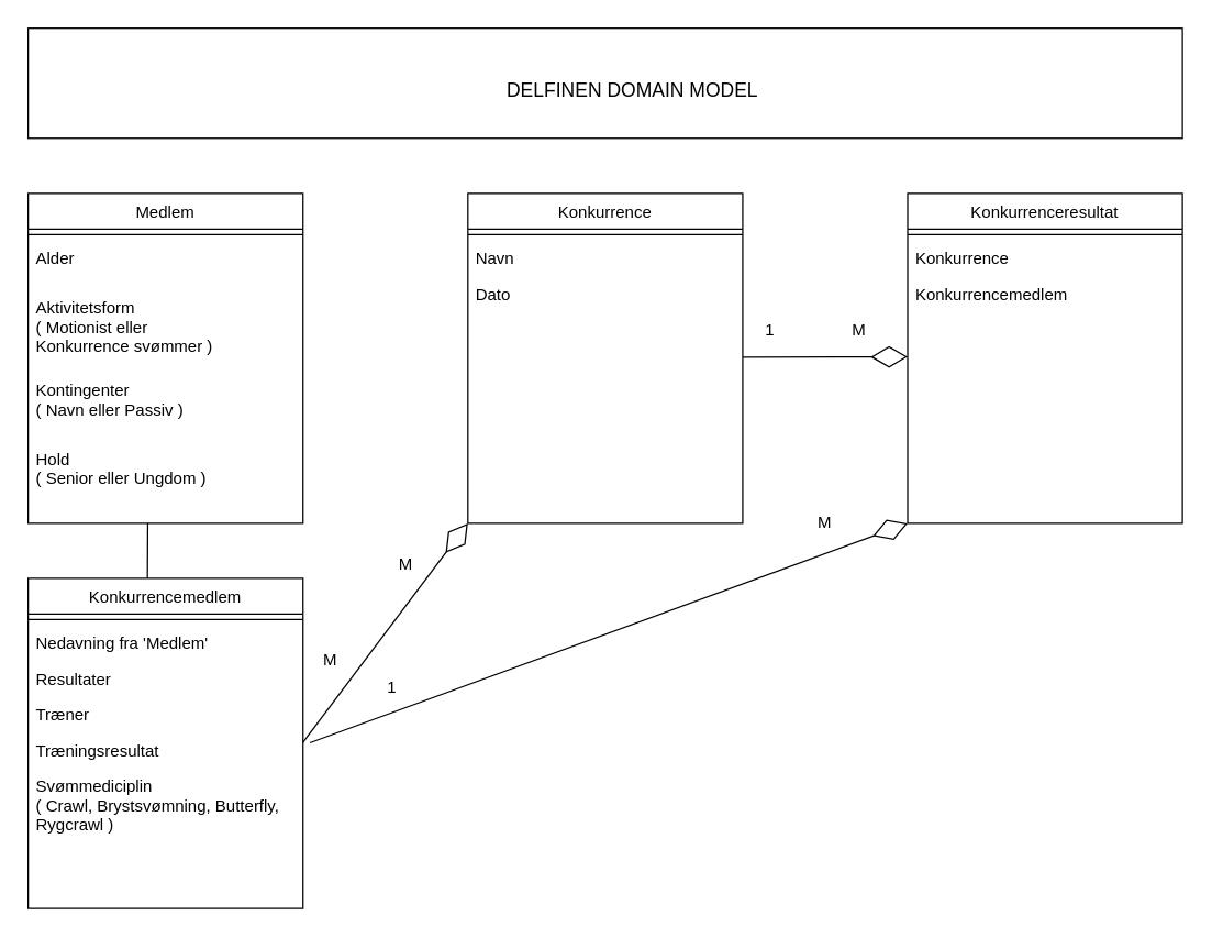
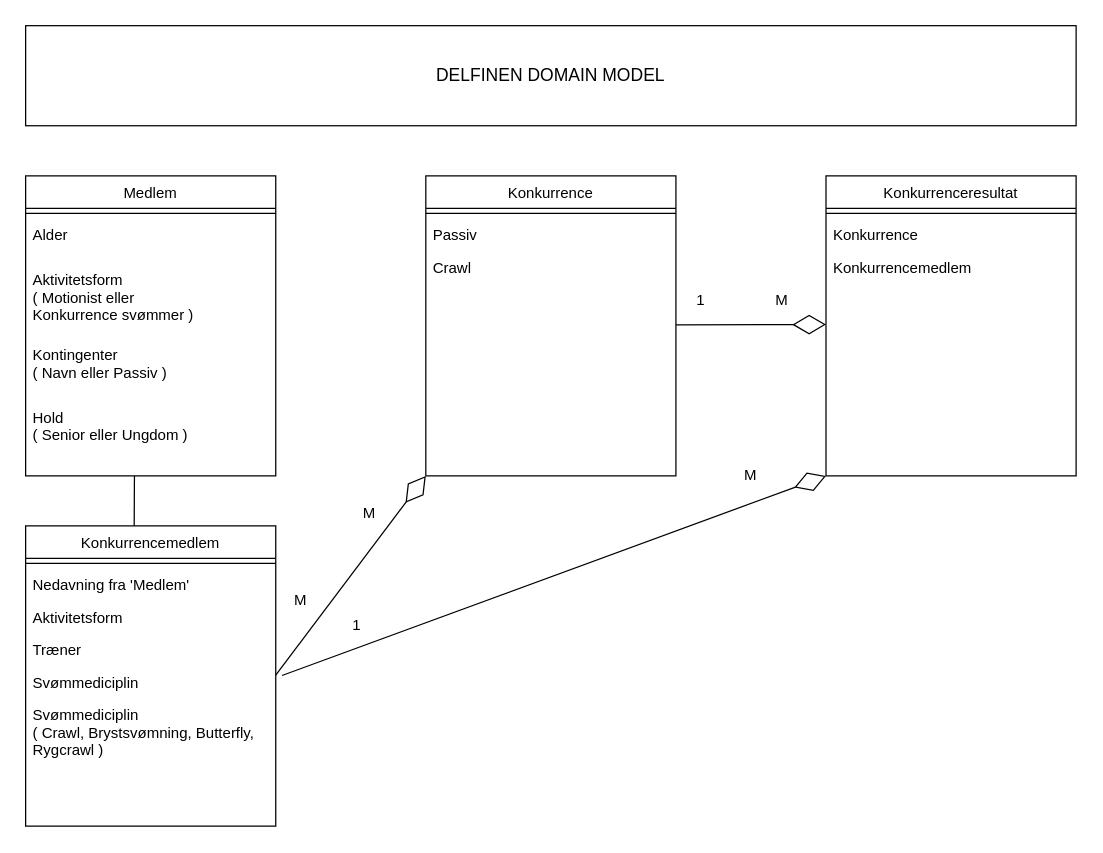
  <mxCell id="0" />
  <mxCell id="1" parent="0" />
  <mxCell id="2" value="Medlem" style="swimlane;fontStyle=0;align=center;verticalAlign=top;childLayout=stackLayout;horizontal=1;startSize=26;horizontalStack=0;resizeParent=1;resizeLast=0;collapsible=1;marginBottom=0;rounded=0;shadow=0;strokeWidth=1;" parent="1" vertex="1"><mxGeometry x="20" y="140" width="200" height="240" as="geometry"><mxRectangle x="230" y="140" width="160" height="26" as="alternateBounds" /></mxGeometry></mxCell>
  <mxCell id="3" value="" style="line;html=1;strokeWidth=1;align=left;verticalAlign=middle;spacingTop=-1;spacingLeft=3;spacingRight=3;rotatable=0;labelPosition=right;points=[];portConstraint=eastwest;" parent="2" vertex="1"><mxGeometry y="26" width="200" height="8" as="geometry" /></mxCell>
  <mxCell id="4" value="Alder" style="text;align=left;verticalAlign=top;spacingLeft=4;spacingRight=4;overflow=hidden;rotatable=0;points=[[0,0.5],[1,0.5]];portConstraint=eastwest;" parent="2" vertex="1"><mxGeometry y="34" width="200" height="36" as="geometry" /></mxCell>
  <mxCell id="5" value="Aktivitetsform  &#10;( Motionist eller&#10;Konkurrence svømmer )" style="text;align=left;verticalAlign=top;spacingLeft=4;spacingRight=4;overflow=hidden;rotatable=0;points=[[0,0.5],[1,0.5]];portConstraint=eastwest;" parent="2" vertex="1"><mxGeometry y="70" width="200" height="60" as="geometry" /></mxCell>
  <mxCell id="6" value="Kontingenter&#10;( Navn eller Passiv )" style="text;align=left;verticalAlign=top;spacingLeft=4;spacingRight=4;overflow=hidden;rotatable=0;points=[[0,0.5],[1,0.5]];portConstraint=eastwest;" parent="2" vertex="1"><mxGeometry y="130" width="200" height="50" as="geometry" /></mxCell>
  <mxCell id="7" value="Hold  &#10;( Senior eller Ungdom )" style="text;align=left;verticalAlign=top;spacingLeft=4;spacingRight=4;overflow=hidden;rotatable=0;points=[[0,0.5],[1,0.5]];portConstraint=eastwest;" parent="2" vertex="1"><mxGeometry y="180" width="200" height="50" as="geometry" /></mxCell>
  <mxCell id="8" value="" style="rounded=0;whiteSpace=wrap;html=1;" parent="1" vertex="1"><mxGeometry x="20" y="20" width="840" height="80" as="geometry" /></mxCell>
- <mxCell id="9" value="&lt;font style=&quot;font-size: 14px&quot;&gt;DELFINEN DOMAIN MODEL&lt;/font&gt;" style="text;html=1;strokeColor=none;fillColor=none;align=center;verticalAlign=middle;whiteSpace=wrap;rounded=0;" parent="1" vertex="1"><mxGeometry x="295" y="55" width="330" height="20" as="geometry" /></mxCell>
+ <mxCell id="9" value="&lt;font style=&quot;font-size: 14px&quot;&gt;DELFINEN DOMAIN MODEL&lt;/font&gt;" style="text;html=1;strokeColor=none;fillColor=none;align=center;verticalAlign=middle;whiteSpace=wrap;rounded=0;" parent="1" vertex="1"><mxGeometry x="275" y="50" width="330" height="20" as="geometry" /></mxCell>
  <mxCell id="10" value="Konkurrenceresultat" style="swimlane;fontStyle=0;align=center;verticalAlign=top;childLayout=stackLayout;horizontal=1;startSize=26;horizontalStack=0;resizeParent=1;resizeLast=0;collapsible=1;marginBottom=0;rounded=0;shadow=0;strokeWidth=1;" parent="1" vertex="1"><mxGeometry x="660" y="140" width="200" height="240" as="geometry"><mxRectangle x="230" y="140" width="160" height="26" as="alternateBounds" /></mxGeometry></mxCell>
  <mxCell id="11" value="" style="line;html=1;strokeWidth=1;align=left;verticalAlign=middle;spacingTop=-1;spacingLeft=3;spacingRight=3;rotatable=0;labelPosition=right;points=[];portConstraint=eastwest;" parent="10" vertex="1"><mxGeometry y="26" width="200" height="8" as="geometry" /></mxCell>
  <mxCell id="12" value="Konkurrence" style="text;align=left;verticalAlign=top;spacingLeft=4;spacingRight=4;overflow=hidden;rotatable=0;points=[[0,0.5],[1,0.5]];portConstraint=eastwest;" parent="10" vertex="1"><mxGeometry y="34" width="200" height="26" as="geometry" /></mxCell>
  <mxCell id="13" value="Konkurrencemedlem" style="text;align=left;verticalAlign=top;spacingLeft=4;spacingRight=4;overflow=hidden;rotatable=0;points=[[0,0.5],[1,0.5]];portConstraint=eastwest;" vertex="1" parent="10"><mxGeometry y="60" width="200" height="26" as="geometry" /></mxCell>
  <mxCell id="14" value="Konkurrence" style="swimlane;fontStyle=0;align=center;verticalAlign=top;childLayout=stackLayout;horizontal=1;startSize=26;horizontalStack=0;resizeParent=1;resizeLast=0;collapsible=1;marginBottom=0;rounded=0;shadow=0;strokeWidth=1;" parent="1" vertex="1"><mxGeometry x="340" y="140" width="200" height="240" as="geometry"><mxRectangle x="230" y="140" width="160" height="26" as="alternateBounds" /></mxGeometry></mxCell>
  <mxCell id="15" value="" style="line;html=1;strokeWidth=1;align=left;verticalAlign=middle;spacingTop=-1;spacingLeft=3;spacingRight=3;rotatable=0;labelPosition=right;points=[];portConstraint=eastwest;" parent="14" vertex="1"><mxGeometry y="26" width="200" height="8" as="geometry" /></mxCell>
- <mxCell id="16" value="Navn " style="text;align=left;verticalAlign=top;spacingLeft=4;spacingRight=4;overflow=hidden;rotatable=0;points=[[0,0.5],[1,0.5]];portConstraint=eastwest;" vertex="1" parent="14"><mxGeometry y="34" width="200" height="26" as="geometry" /></mxCell>
- <mxCell id="17" value="Dato" style="text;align=left;verticalAlign=top;spacingLeft=4;spacingRight=4;overflow=hidden;rotatable=0;points=[[0,0.5],[1,0.5]];portConstraint=eastwest;" vertex="1" parent="14"><mxGeometry y="60" width="200" height="26" as="geometry" /></mxCell>
+ <mxCell id="16" value="Passiv " style="text;align=left;verticalAlign=top;spacingLeft=4;spacingRight=4;overflow=hidden;rotatable=0;points=[[0,0.5],[1,0.5]];portConstraint=eastwest;" vertex="1" parent="14"><mxGeometry y="34" width="200" height="26" as="geometry" /></mxCell>
+ <mxCell id="17" value="Crawl" style="text;align=left;verticalAlign=top;spacingLeft=4;spacingRight=4;overflow=hidden;rotatable=0;points=[[0,0.5],[1,0.5]];portConstraint=eastwest;" vertex="1" parent="14"><mxGeometry y="60" width="200" height="26" as="geometry" /></mxCell>
  <mxCell id="18" value="Konkurrencemedlem" style="swimlane;fontStyle=0;align=center;verticalAlign=top;childLayout=stackLayout;horizontal=1;startSize=26;horizontalStack=0;resizeParent=1;resizeLast=0;collapsible=1;marginBottom=0;rounded=0;shadow=0;strokeWidth=1;" parent="1" vertex="1"><mxGeometry x="20" y="420" width="200" height="240" as="geometry"><mxRectangle x="230" y="140" width="160" height="26" as="alternateBounds" /></mxGeometry></mxCell>
  <mxCell id="19" value="" style="line;html=1;strokeWidth=1;align=left;verticalAlign=middle;spacingTop=-1;spacingLeft=3;spacingRight=3;rotatable=0;labelPosition=right;points=[];portConstraint=eastwest;" parent="18" vertex="1"><mxGeometry y="26" width="200" height="8" as="geometry" /></mxCell>
  <mxCell id="20" value="Nedavning fra 'Medlem'" style="text;align=left;verticalAlign=top;spacingLeft=4;spacingRight=4;overflow=hidden;rotatable=0;points=[[0,0.5],[1,0.5]];portConstraint=eastwest;" parent="18" vertex="1"><mxGeometry y="34" width="200" height="26" as="geometry" /></mxCell>
- <mxCell id="21" value="Resultater" style="text;align=left;verticalAlign=top;spacingLeft=4;spacingRight=4;overflow=hidden;rotatable=0;points=[[0,0.5],[1,0.5]];portConstraint=eastwest;" parent="18" vertex="1"><mxGeometry y="60" width="200" height="26" as="geometry" /></mxCell>
+ <mxCell id="21" value="Aktivitetsform" style="text;align=left;verticalAlign=top;spacingLeft=4;spacingRight=4;overflow=hidden;rotatable=0;points=[[0,0.5],[1,0.5]];portConstraint=eastwest;" parent="18" vertex="1"><mxGeometry y="60" width="200" height="26" as="geometry" /></mxCell>
  <mxCell id="22" value="Træner" style="text;align=left;verticalAlign=top;spacingLeft=4;spacingRight=4;overflow=hidden;rotatable=0;points=[[0,0.5],[1,0.5]];portConstraint=eastwest;" parent="18" vertex="1"><mxGeometry y="86" width="200" height="26" as="geometry" /></mxCell>
- <mxCell id="23" value="Træningsresultat" style="text;align=left;verticalAlign=top;spacingLeft=4;spacingRight=4;overflow=hidden;rotatable=0;points=[[0,0.5],[1,0.5]];portConstraint=eastwest;" parent="18" vertex="1"><mxGeometry y="112" width="200" height="26" as="geometry" /></mxCell>
+ <mxCell id="23" value="Svømmediciplin" style="text;align=left;verticalAlign=top;spacingLeft=4;spacingRight=4;overflow=hidden;rotatable=0;points=[[0,0.5],[1,0.5]];portConstraint=eastwest;" parent="18" vertex="1"><mxGeometry y="112" width="200" height="26" as="geometry" /></mxCell>
  <mxCell id="24" value="Svømmediciplin&#10;( Crawl, Brystsvømning, Butterfly, &#10;Rygcrawl )" style="text;align=left;verticalAlign=top;spacingLeft=4;spacingRight=4;overflow=hidden;rotatable=0;points=[[0,0.5],[1,0.5]];portConstraint=eastwest;" parent="18" vertex="1"><mxGeometry y="138" width="200" height="52" as="geometry" /></mxCell>
  <mxCell id="25" value="" style="endArrow=diamondThin;endFill=0;endSize=24;html=1;" parent="1" edge="1"><mxGeometry width="160" relative="1" as="geometry"><mxPoint x="540" y="259.29" as="sourcePoint" /><mxPoint x="660" y="259" as="targetPoint" /></mxGeometry></mxCell>
  <mxCell id="26" value="1" style="text;html=1;strokeColor=none;fillColor=none;align=center;verticalAlign=middle;whiteSpace=wrap;rounded=0;" parent="1" vertex="1"><mxGeometry x="540" y="230" width="40" height="20" as="geometry" /></mxCell>
  <mxCell id="27" value="M" style="text;html=1;strokeColor=none;fillColor=none;align=center;verticalAlign=middle;whiteSpace=wrap;rounded=0;" parent="1" vertex="1"><mxGeometry x="605" y="230" width="40" height="20" as="geometry" /></mxCell>
  <mxCell id="28" value="" style="endArrow=diamondThin;endFill=0;endSize=24;html=1;entryX=0;entryY=1;entryDx=0;entryDy=0;" parent="1" target="14" edge="1"><mxGeometry width="160" relative="1" as="geometry"><mxPoint x="220" y="539.29" as="sourcePoint" /><mxPoint x="340" y="539" as="targetPoint" /></mxGeometry></mxCell>
  <mxCell id="29" value="M" style="text;html=1;strokeColor=none;fillColor=none;align=center;verticalAlign=middle;whiteSpace=wrap;rounded=0;" parent="1" vertex="1"><mxGeometry x="220" y="470" width="40" height="20" as="geometry" /></mxCell>
  <mxCell id="30" value="M" style="text;html=1;strokeColor=none;fillColor=none;align=center;verticalAlign=middle;whiteSpace=wrap;rounded=0;" parent="1" vertex="1"><mxGeometry x="275" y="400" width="40" height="20" as="geometry" /></mxCell>
  <mxCell id="31" value="" style="endArrow=diamondThin;endFill=0;endSize=24;html=1;entryX=0;entryY=1;entryDx=0;entryDy=0;" parent="1" target="10" edge="1"><mxGeometry width="160" relative="1" as="geometry"><mxPoint x="225" y="539.58" as="sourcePoint" /><mxPoint x="345" y="539.29" as="targetPoint" /></mxGeometry></mxCell>
  <mxCell id="32" value="1" style="text;html=1;strokeColor=none;fillColor=none;align=center;verticalAlign=middle;whiteSpace=wrap;rounded=0;" parent="1" vertex="1"><mxGeometry x="265" y="490" width="40" height="20" as="geometry" /></mxCell>
  <mxCell id="33" value="M" style="text;html=1;strokeColor=none;fillColor=none;align=center;verticalAlign=middle;whiteSpace=wrap;rounded=0;" parent="1" vertex="1"><mxGeometry x="580" y="370" width="40" height="20" as="geometry" /></mxCell>
  <mxCell id="34" value="" style="endArrow=none;html=1;entryX=0.434;entryY=0;entryDx=0;entryDy=0;entryPerimeter=0;" edge="1" parent="1" target="18"><mxGeometry width="50" height="50" relative="1" as="geometry"><mxPoint x="107" y="380" as="sourcePoint" /><mxPoint x="270" y="210" as="targetPoint" /></mxGeometry></mxCell>
